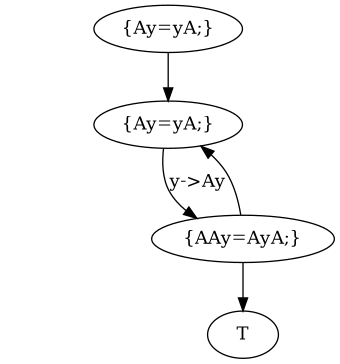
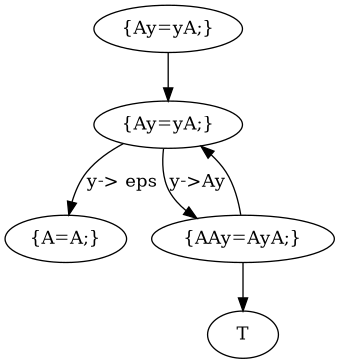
  digraph {
    n1 [label="{Ay=yA;}"]
    n2 [label="{Ay=yA;}"]
+   n3 [label="{A=A;}"]
    n4 [label="{AAy=AyA;}"]
    n5 [label=T]
    n1 -> n2
+   n2 -> n3 [label="y-> eps"]
    n2 -> n4 [label="y->Ay"]
    n4 -> n2
    n4 -> n5
  }
